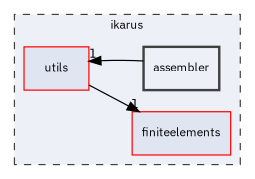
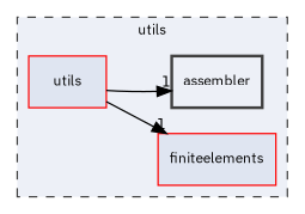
  digraph {
    compound=true
    fontname="IBM Plex Sans"
    rankdir=LR
    node [color=red fillcolor="#dfe5f1" fontname="IBM Plex Sans" fontsize=10 shape=box style="filled,"]
    edge [fontname="IBM Plex Sans" fontsize=10 headlabel=1 labeldistance=1.5 labelfontname=Helvetica labelfontsize=10]
    n1 [label=utils]
    n2 [label=finiteelements]
    n3 [color=grey25 fillcolor="#edf0f7" label=assembler style="filled,bold,"]
    subgraph cluster_1 {
      bgcolor="#edf0f7"
      fontsize=10
-     label=ikarus
+     label=utils
      pencolor=grey25
      style="filled,dashed,"
      n1
      n2
      n3
    }
    n1 -> n2
-   n3 -> n1
+   n1 -> n3
  }
